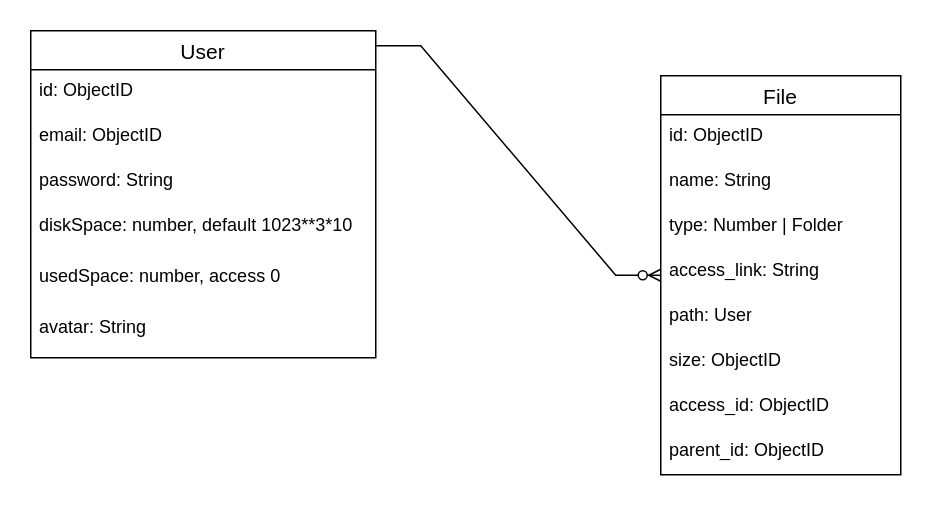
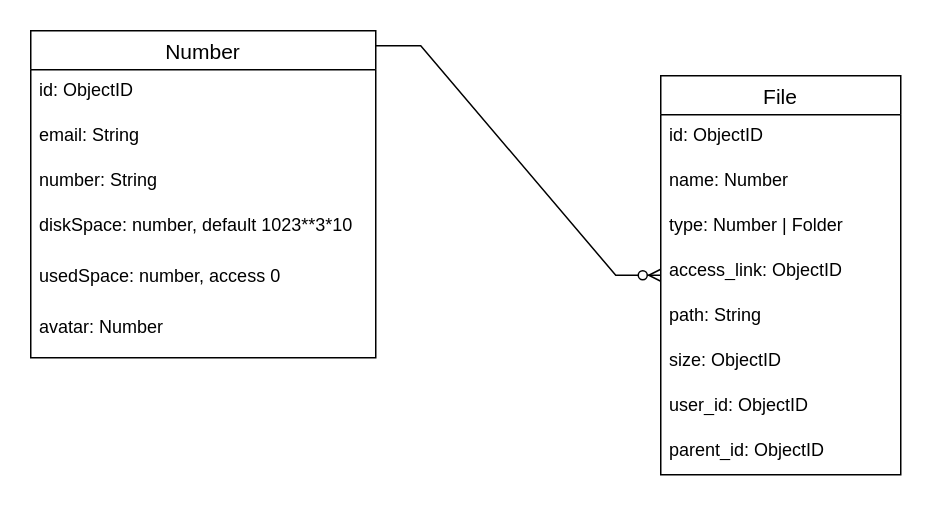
  <mxCell id="0" />
  <mxCell id="1" parent="0" />
- <mxCell id="2" value="User" style="swimlane;fontStyle=0;childLayout=stackLayout;horizontal=1;startSize=26;horizontalStack=0;resizeParent=1;resizeParentMax=0;resizeLast=0;collapsible=1;marginBottom=0;align=center;fontSize=14;movable=1;resizable=1;rotatable=1;deletable=1;editable=1;locked=0;connectable=1;" parent="1" vertex="1"><mxGeometry x="20" y="20" width="230" height="218" as="geometry"><mxRectangle x="330" y="330" width="60" height="30" as="alternateBounds" /></mxGeometry></mxCell>
+ <mxCell id="2" value="Number" style="swimlane;fontStyle=0;childLayout=stackLayout;horizontal=1;startSize=26;horizontalStack=0;resizeParent=1;resizeParentMax=0;resizeLast=0;collapsible=1;marginBottom=0;align=center;fontSize=14;movable=1;resizable=1;rotatable=1;deletable=1;editable=1;locked=0;connectable=1;" parent="1" vertex="1"><mxGeometry x="20" y="20" width="230" height="218" as="geometry"><mxRectangle x="330" y="330" width="60" height="30" as="alternateBounds" /></mxGeometry></mxCell>
  <mxCell id="3" value="id: ObjectID&lt;span style=&quot;white-space: pre;&quot;&gt;&#09;&lt;/span&gt;" style="text;strokeColor=none;fillColor=none;spacingLeft=4;spacingRight=4;overflow=hidden;rotatable=0;points=[[0,0.5],[1,0.5]];portConstraint=eastwest;fontSize=12;whiteSpace=wrap;html=1;" parent="2" vertex="1"><mxGeometry y="26" width="230" height="30" as="geometry" /></mxCell>
- <mxCell id="4" value="email: ObjectID" style="text;strokeColor=none;fillColor=none;spacingLeft=4;spacingRight=4;overflow=hidden;rotatable=0;points=[[0,0.5],[1,0.5]];portConstraint=eastwest;fontSize=12;whiteSpace=wrap;html=1;" parent="2" vertex="1"><mxGeometry y="56" width="230" height="30" as="geometry" /></mxCell>
- <mxCell id="5" value="password: String&lt;br&gt;" style="text;strokeColor=none;fillColor=none;spacingLeft=4;spacingRight=4;overflow=hidden;rotatable=0;points=[[0,0.5],[1,0.5]];portConstraint=eastwest;fontSize=12;whiteSpace=wrap;html=1;" parent="2" vertex="1"><mxGeometry y="86" width="230" height="30" as="geometry" /></mxCell>
+ <mxCell id="4" value="email: String" style="text;strokeColor=none;fillColor=none;spacingLeft=4;spacingRight=4;overflow=hidden;rotatable=0;points=[[0,0.5],[1,0.5]];portConstraint=eastwest;fontSize=12;whiteSpace=wrap;html=1;" parent="2" vertex="1"><mxGeometry y="56" width="230" height="30" as="geometry" /></mxCell>
+ <mxCell id="5" value="number: String&lt;br&gt;" style="text;strokeColor=none;fillColor=none;spacingLeft=4;spacingRight=4;overflow=hidden;rotatable=0;points=[[0,0.5],[1,0.5]];portConstraint=eastwest;fontSize=12;whiteSpace=wrap;html=1;" parent="2" vertex="1"><mxGeometry y="86" width="230" height="30" as="geometry" /></mxCell>
  <mxCell id="6" value="diskSpace: number, default 1023**3*10" style="text;strokeColor=none;fillColor=none;spacingLeft=4;spacingRight=4;overflow=hidden;rotatable=0;points=[[0,0.5],[1,0.5]];portConstraint=eastwest;fontSize=12;whiteSpace=wrap;html=1;" parent="2" vertex="1"><mxGeometry y="116" width="230" height="34" as="geometry" /></mxCell>
  <mxCell id="7" value="usedSpace: number, access 0" style="text;strokeColor=none;fillColor=none;spacingLeft=4;spacingRight=4;overflow=hidden;rotatable=0;points=[[0,0.5],[1,0.5]];portConstraint=eastwest;fontSize=12;whiteSpace=wrap;html=1;" parent="2" vertex="1"><mxGeometry y="150" width="230" height="34" as="geometry" /></mxCell>
- <mxCell id="8" value="avatar: String" style="text;strokeColor=none;fillColor=none;spacingLeft=4;spacingRight=4;overflow=hidden;rotatable=0;points=[[0,0.5],[1,0.5]];portConstraint=eastwest;fontSize=12;whiteSpace=wrap;html=1;" parent="2" vertex="1"><mxGeometry y="184" width="230" height="34" as="geometry" /></mxCell>
+ <mxCell id="8" value="avatar: Number" style="text;strokeColor=none;fillColor=none;spacingLeft=4;spacingRight=4;overflow=hidden;rotatable=0;points=[[0,0.5],[1,0.5]];portConstraint=eastwest;fontSize=12;whiteSpace=wrap;html=1;" parent="2" vertex="1"><mxGeometry y="184" width="230" height="34" as="geometry" /></mxCell>
  <mxCell id="9" value="File" style="swimlane;fontStyle=0;childLayout=stackLayout;horizontal=1;startSize=26;horizontalStack=0;resizeParent=1;resizeParentMax=0;resizeLast=0;collapsible=1;marginBottom=0;align=center;fontSize=14;" parent="1" vertex="1"><mxGeometry x="440" y="50" width="160" height="266" as="geometry" /></mxCell>
  <mxCell id="10" value="id: ObjectID&lt;span style=&quot;white-space: pre;&quot;&gt;&#09;&lt;/span&gt;" style="text;strokeColor=none;fillColor=none;spacingLeft=4;spacingRight=4;overflow=hidden;rotatable=0;points=[[0,0.5],[1,0.5]];portConstraint=eastwest;fontSize=12;whiteSpace=wrap;html=1;" parent="9" vertex="1"><mxGeometry y="26" width="160" height="30" as="geometry" /></mxCell>
- <mxCell id="11" value="name: String&lt;span style=&quot;white-space: pre;&quot;&gt;&#09;&lt;/span&gt;" style="text;strokeColor=none;fillColor=none;spacingLeft=4;spacingRight=4;overflow=hidden;rotatable=0;points=[[0,0.5],[1,0.5]];portConstraint=eastwest;fontSize=12;whiteSpace=wrap;html=1;" parent="9" vertex="1"><mxGeometry y="56" width="160" height="30" as="geometry" /></mxCell>
+ <mxCell id="11" value="name: Number&lt;span style=&quot;white-space: pre;&quot;&gt;&#09;&lt;/span&gt;" style="text;strokeColor=none;fillColor=none;spacingLeft=4;spacingRight=4;overflow=hidden;rotatable=0;points=[[0,0.5],[1,0.5]];portConstraint=eastwest;fontSize=12;whiteSpace=wrap;html=1;" parent="9" vertex="1"><mxGeometry y="56" width="160" height="30" as="geometry" /></mxCell>
  <mxCell id="12" value="type: Number | Folder" style="text;strokeColor=none;fillColor=none;spacingLeft=4;spacingRight=4;overflow=hidden;rotatable=0;points=[[0,0.5],[1,0.5]];portConstraint=eastwest;fontSize=12;whiteSpace=wrap;html=1;" parent="9" vertex="1"><mxGeometry y="86" width="160" height="30" as="geometry" /></mxCell>
- <mxCell id="13" value="access_link: String" style="text;strokeColor=none;fillColor=none;spacingLeft=4;spacingRight=4;overflow=hidden;rotatable=0;points=[[0,0.5],[1,0.5]];portConstraint=eastwest;fontSize=12;whiteSpace=wrap;html=1;" parent="9" vertex="1"><mxGeometry y="116" width="160" height="30" as="geometry" /></mxCell>
- <mxCell id="14" value="path: User" style="text;strokeColor=none;fillColor=none;spacingLeft=4;spacingRight=4;overflow=hidden;rotatable=0;points=[[0,0.5],[1,0.5]];portConstraint=eastwest;fontSize=12;whiteSpace=wrap;html=1;" vertex="1" parent="9"><mxGeometry y="146" width="160" height="30" as="geometry" /></mxCell>
+ <mxCell id="13" value="access_link: ObjectID" style="text;strokeColor=none;fillColor=none;spacingLeft=4;spacingRight=4;overflow=hidden;rotatable=0;points=[[0,0.5],[1,0.5]];portConstraint=eastwest;fontSize=12;whiteSpace=wrap;html=1;" parent="9" vertex="1"><mxGeometry y="116" width="160" height="30" as="geometry" /></mxCell>
+ <mxCell id="14" value="path: String" style="text;strokeColor=none;fillColor=none;spacingLeft=4;spacingRight=4;overflow=hidden;rotatable=0;points=[[0,0.5],[1,0.5]];portConstraint=eastwest;fontSize=12;whiteSpace=wrap;html=1;" vertex="1" parent="9"><mxGeometry y="146" width="160" height="30" as="geometry" /></mxCell>
  <mxCell id="15" value="size: ObjectID" style="text;strokeColor=none;fillColor=none;spacingLeft=4;spacingRight=4;overflow=hidden;rotatable=0;points=[[0,0.5],[1,0.5]];portConstraint=eastwest;fontSize=12;whiteSpace=wrap;html=1;" parent="9" vertex="1"><mxGeometry y="176" width="160" height="30" as="geometry" /></mxCell>
- <mxCell id="16" value="access_id: ObjectID&amp;nbsp;" style="text;strokeColor=none;fillColor=none;spacingLeft=4;spacingRight=4;overflow=hidden;rotatable=0;points=[[0,0.5],[1,0.5]];portConstraint=eastwest;fontSize=12;whiteSpace=wrap;html=1;" parent="9" vertex="1"><mxGeometry y="206" width="160" height="30" as="geometry" /></mxCell>
+ <mxCell id="16" value="user_id: ObjectID&amp;nbsp;" style="text;strokeColor=none;fillColor=none;spacingLeft=4;spacingRight=4;overflow=hidden;rotatable=0;points=[[0,0.5],[1,0.5]];portConstraint=eastwest;fontSize=12;whiteSpace=wrap;html=1;" parent="9" vertex="1"><mxGeometry y="206" width="160" height="30" as="geometry" /></mxCell>
  <mxCell id="17" value="parent_id: ObjectID&amp;nbsp;" style="text;strokeColor=none;fillColor=none;spacingLeft=4;spacingRight=4;overflow=hidden;rotatable=0;points=[[0,0.5],[1,0.5]];portConstraint=eastwest;fontSize=12;whiteSpace=wrap;html=1;" parent="9" vertex="1"><mxGeometry y="236" width="160" height="30" as="geometry" /></mxCell>
  <mxCell id="18" value="" style="edgeStyle=entityRelationEdgeStyle;fontSize=12;html=1;endArrow=ERzeroToMany;endFill=1;rounded=0;" parent="1" target="9" edge="1"><mxGeometry width="100" height="100" relative="1" as="geometry"><mxPoint x="250" y="30" as="sourcePoint" /><mxPoint x="380" y="111" as="targetPoint" /></mxGeometry></mxCell>
